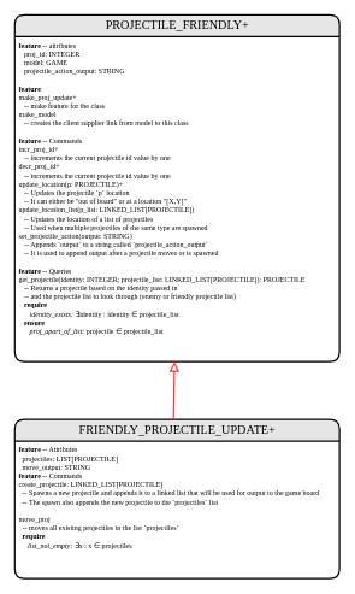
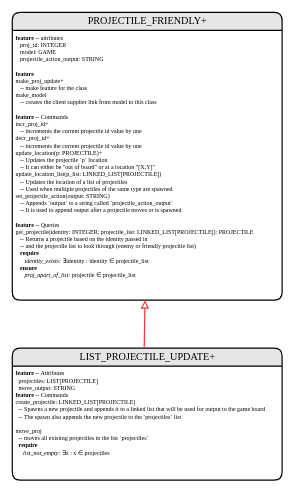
  <mxCell id="0" />
  <mxCell id="1" parent="0" />
  <mxCell id="2" value="PROJECTILE_FRIENDLY+" style="swimlane;html=1;childLayout=stackLayout;horizontal=1;startSize=30;horizontalStack=0;fillColor=#E6E6E6;fontColor=#000000;rounded=1;fontSize=17;fontStyle=0;strokeWidth=2;resizeParent=0;resizeLast=1;shadow=0;dashed=0;align=center;fontFamily=Verdena;" vertex="1" parent="1"><mxGeometry x="20" y="20" width="450" height="480" as="geometry" /></mxCell>
  <mxCell id="3" value="&lt;b&gt;feature &lt;/b&gt;-- attributes&lt;br&gt;&amp;nbsp; &amp;nbsp;proj_id: INTEGER&lt;br&gt;&amp;nbsp; &amp;nbsp;model: GAME&lt;br&gt;&amp;nbsp; &amp;nbsp;projectile_action_output: STRING&lt;br&gt;&lt;br&gt;&lt;b&gt;feature&lt;/b&gt;&amp;nbsp;&lt;br&gt;make_proj_update+&lt;br&gt;&amp;nbsp; &amp;nbsp;-- make feature for the class&lt;br&gt;make_model&lt;br&gt;&amp;nbsp; &amp;nbsp;-- creates the client supplier link from model to this class&lt;br&gt;&lt;br&gt;&lt;b&gt;feature&lt;/b&gt; -- Commands&lt;br&gt;incr_proj_id+&lt;br&gt;&amp;nbsp; &amp;nbsp;-- increments the current projectile id value by one&lt;br&gt;decr_proj_id+&lt;br&gt;&amp;nbsp; &amp;nbsp;-- increments the current projectile id value by one&lt;br&gt;update_location(p: PROJECTILE)+&lt;br&gt;&amp;nbsp; &amp;nbsp;-- Updates the projectile `p` location&lt;br&gt;&amp;nbsp; &amp;nbsp;-- It can either be &quot;out of board&quot; or at a location &quot;[X,Y]&quot;&lt;br&gt;update_location_list(p_list: LINKED_LIST[PROJECTILE])&lt;br&gt;&amp;nbsp; &amp;nbsp;-- Updates the location of a list of projectiles&lt;br&gt;&amp;nbsp; &amp;nbsp;-- Used when multiple projectiles of the same type are spawned&lt;br&gt;set_projectile_action(output: STRING)&lt;br&gt;&amp;nbsp; &amp;nbsp;-- Appends `output` to a string called `projectile_action_output`&lt;br&gt;&amp;nbsp; &amp;nbsp;-- It is used to append output after a projectile moves or is spawned&lt;br&gt;&lt;br&gt;&lt;b&gt;feature &lt;/b&gt;-- Queries&lt;br&gt;get_projectile(identity: INTEGER; projectile_list: LINKED_LIST[PROJECTILE]): PROJECTILE&lt;br&gt;&amp;nbsp; &amp;nbsp;-- Returns a projectile based on the identity passed in &lt;br&gt;&amp;nbsp; &amp;nbsp;-- and the projectile list to look through (enemy or friendly projectile list)&lt;br&gt;&amp;nbsp; &amp;nbsp;&lt;b&gt;require&lt;br&gt;&amp;nbsp; &amp;nbsp; &amp;nbsp; &lt;/b&gt;&lt;i&gt;identity_exists:&amp;nbsp;&lt;/i&gt;&lt;span&gt;∃identity : identity&amp;nbsp;&lt;/span&gt;&lt;span&gt;∈ projectile_list&amp;nbsp;&lt;/span&gt;&lt;i&gt;&lt;br&gt;&lt;/i&gt;&amp;nbsp; &amp;nbsp;&lt;b&gt;ensure&lt;br&gt;&amp;nbsp; &amp;nbsp; &amp;nbsp; &lt;/b&gt;&lt;i&gt;proj_apart_of_list: &lt;/i&gt;projectile&lt;span&gt;&amp;nbsp;∈ projectile_list&lt;/span&gt;&lt;i&gt;&lt;br&gt;&lt;br&gt;&lt;br&gt;&lt;/i&gt;" style="whiteSpace=wrap;html=1;align=left;strokeColor=none;fillColor=none;spacingLeft=4;fontSize=10;verticalAlign=top;resizable=0;rotatable=0;part=1;fontFamily=Verdena;" vertex="1" parent="2"><mxGeometry y="30" width="450" height="450" as="geometry" /></mxCell>
  <mxCell id="4" style="edgeStyle=orthogonalEdgeStyle;rounded=0;orthogonalLoop=1;jettySize=auto;html=1;exitX=0.5;exitY=1;exitDx=0;exitDy=0;" edge="1" parent="2" source="3" target="3"><mxGeometry relative="1" as="geometry" /></mxCell>
- <mxCell id="5" value="FRIENDLY_PROJECTILE_UPDATE+" style="swimlane;html=1;childLayout=stackLayout;horizontal=1;startSize=30;horizontalStack=0;fillColor=#E6E6E6;fontColor=#000000;rounded=1;fontSize=17;fontStyle=0;strokeWidth=2;resizeParent=0;resizeLast=1;shadow=0;dashed=0;align=center;fontFamily=Verdena;" vertex="1" parent="1"><mxGeometry x="20" y="580" width="450" height="220" as="geometry" /></mxCell>
+ <mxCell id="5" value="LIST_PROJECTILE_UPDATE+" style="swimlane;html=1;childLayout=stackLayout;horizontal=1;startSize=30;horizontalStack=0;fillColor=#E6E6E6;fontColor=#000000;rounded=1;fontSize=17;fontStyle=0;strokeWidth=2;resizeParent=0;resizeLast=1;shadow=0;dashed=0;align=center;fontFamily=Verdena;" vertex="1" parent="1"><mxGeometry x="20" y="580" width="450" height="220" as="geometry" /></mxCell>
  <mxCell id="6" value="&lt;b&gt;feature&lt;/b&gt; -- Attributes&lt;br&gt;&amp;nbsp; projectiles: LIST[PROJECTILE]&lt;br&gt;&amp;nbsp; move_output: STRING&lt;br&gt;&lt;b&gt;feature &lt;/b&gt;-- Commands&lt;br&gt;create_projectile: LINKED_LIST[PROJECTILE]&lt;br&gt;&amp;nbsp; -- Spawns a new projectile and appends it to a linked list that will be used for output to the game board&lt;br&gt;&amp;nbsp; -- The spawn also appends the new projectile to the `projectiles` list&lt;br&gt;&lt;br&gt;move_proj&lt;br&gt;&amp;nbsp; -- moves all existing projectiles in the list `projectiles`&lt;br&gt;&amp;nbsp;&lt;b&gt; require&lt;br&gt;&lt;/b&gt;&amp;nbsp; &amp;nbsp; &amp;nbsp;&lt;i&gt;list_not_empty:&amp;nbsp;&lt;/i&gt;&lt;span&gt;∃x : x&amp;nbsp;&lt;/span&gt;&lt;span&gt;∈&amp;nbsp;projectiles&lt;/span&gt;&lt;i&gt;&lt;br&gt;&lt;/i&gt;" style="whiteSpace=wrap;html=1;align=left;strokeColor=none;fillColor=none;spacingLeft=4;fontSize=10;verticalAlign=top;resizable=0;rotatable=0;part=1;fontFamily=Verdena;" vertex="1" parent="5"><mxGeometry y="30" width="450" height="190" as="geometry" /></mxCell>
  <mxCell id="7" value="" style="endArrow=block;html=1;strokeColor=#FF3333;strokeWidth=2;endFill=0;endSize=9;" edge="1" parent="1" target="3"><mxGeometry width="50" height="50" relative="1" as="geometry"><mxPoint x="240" y="580" as="sourcePoint" /><mxPoint x="240" y="520" as="targetPoint" /></mxGeometry></mxCell>
